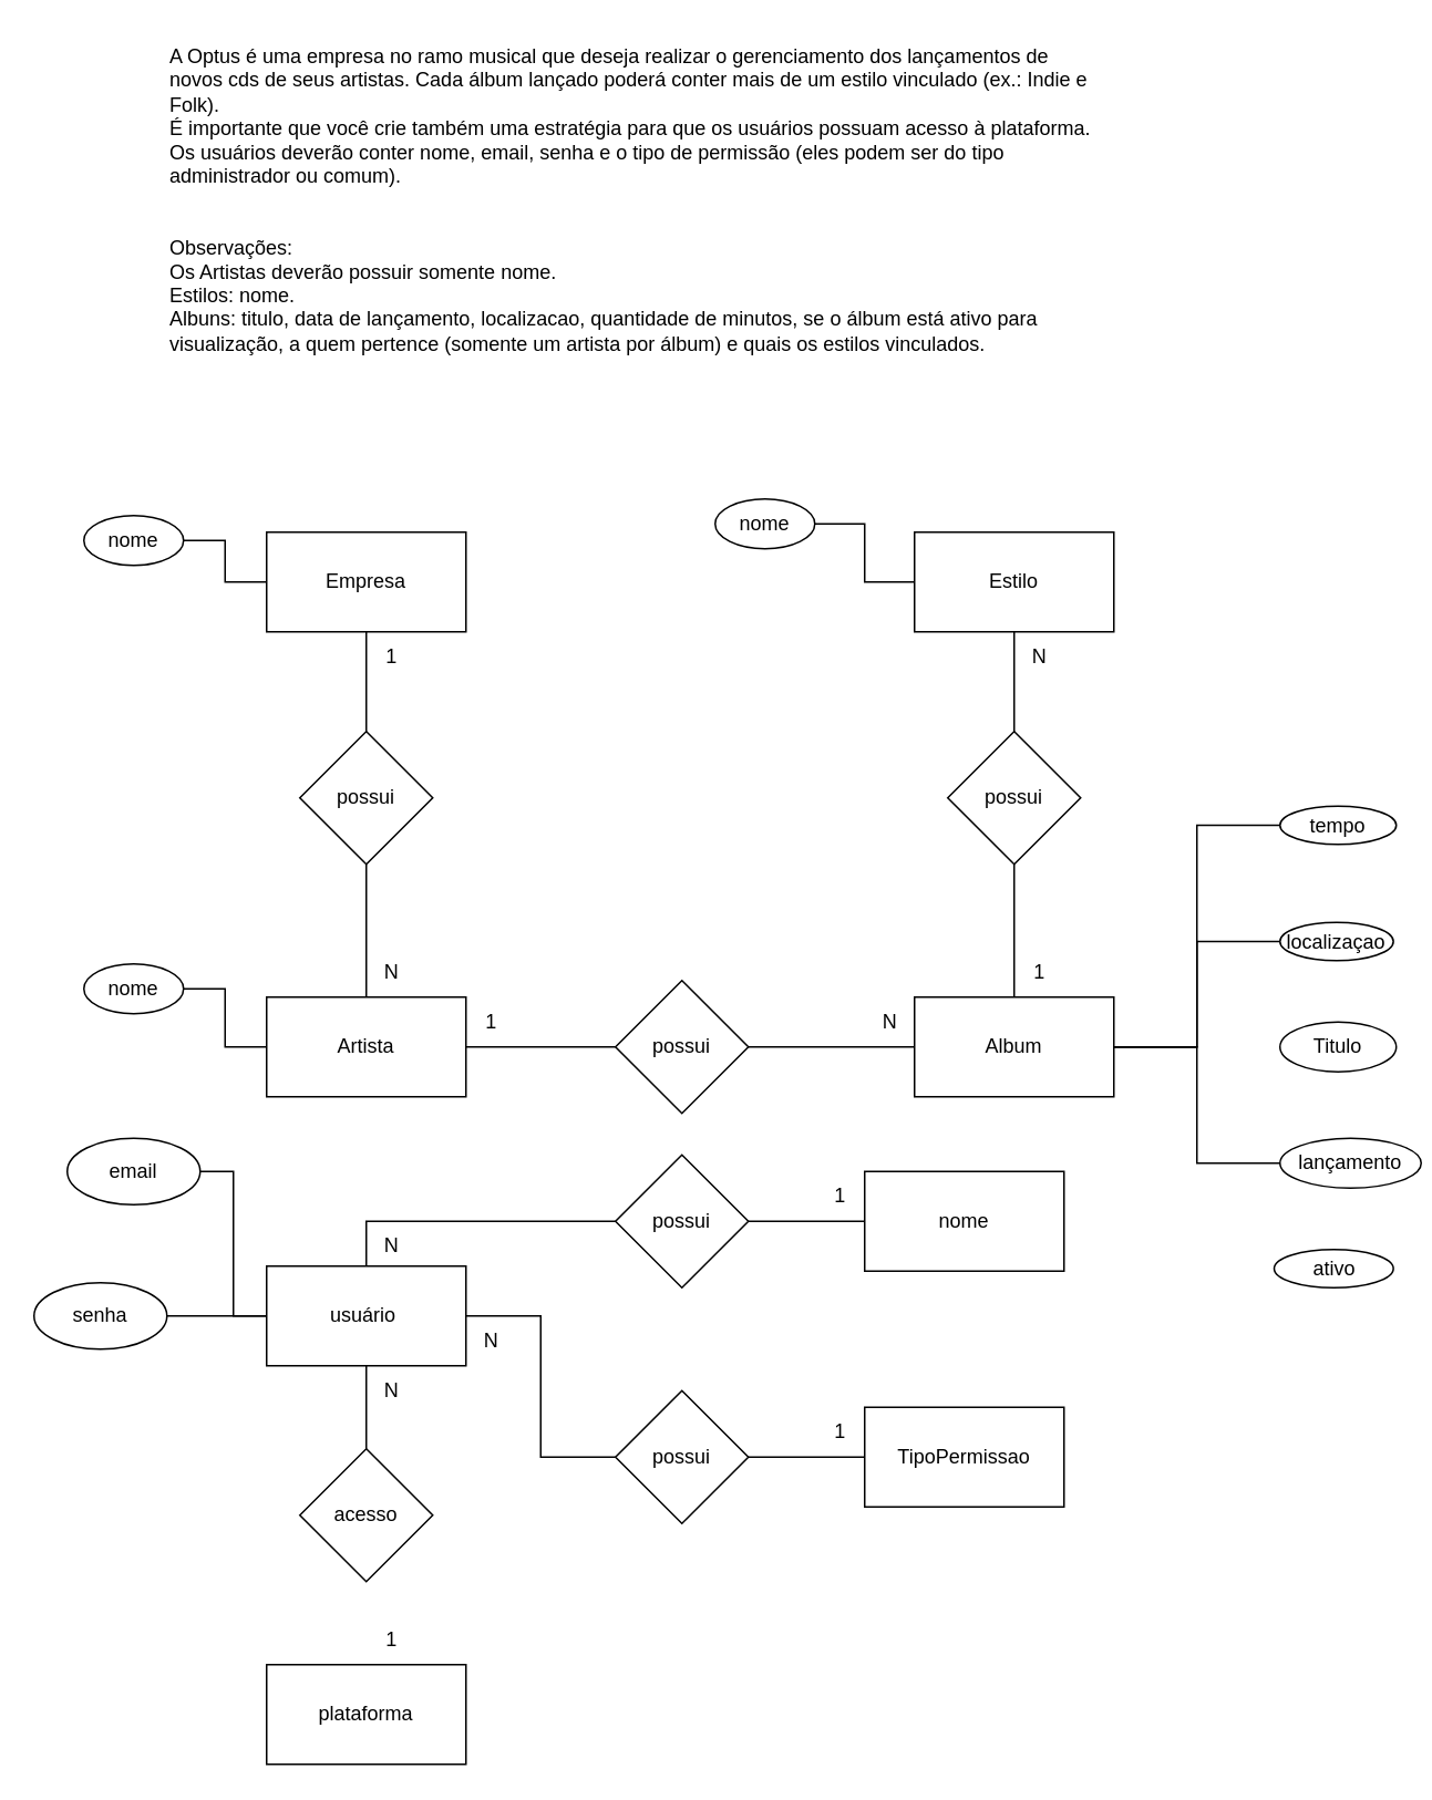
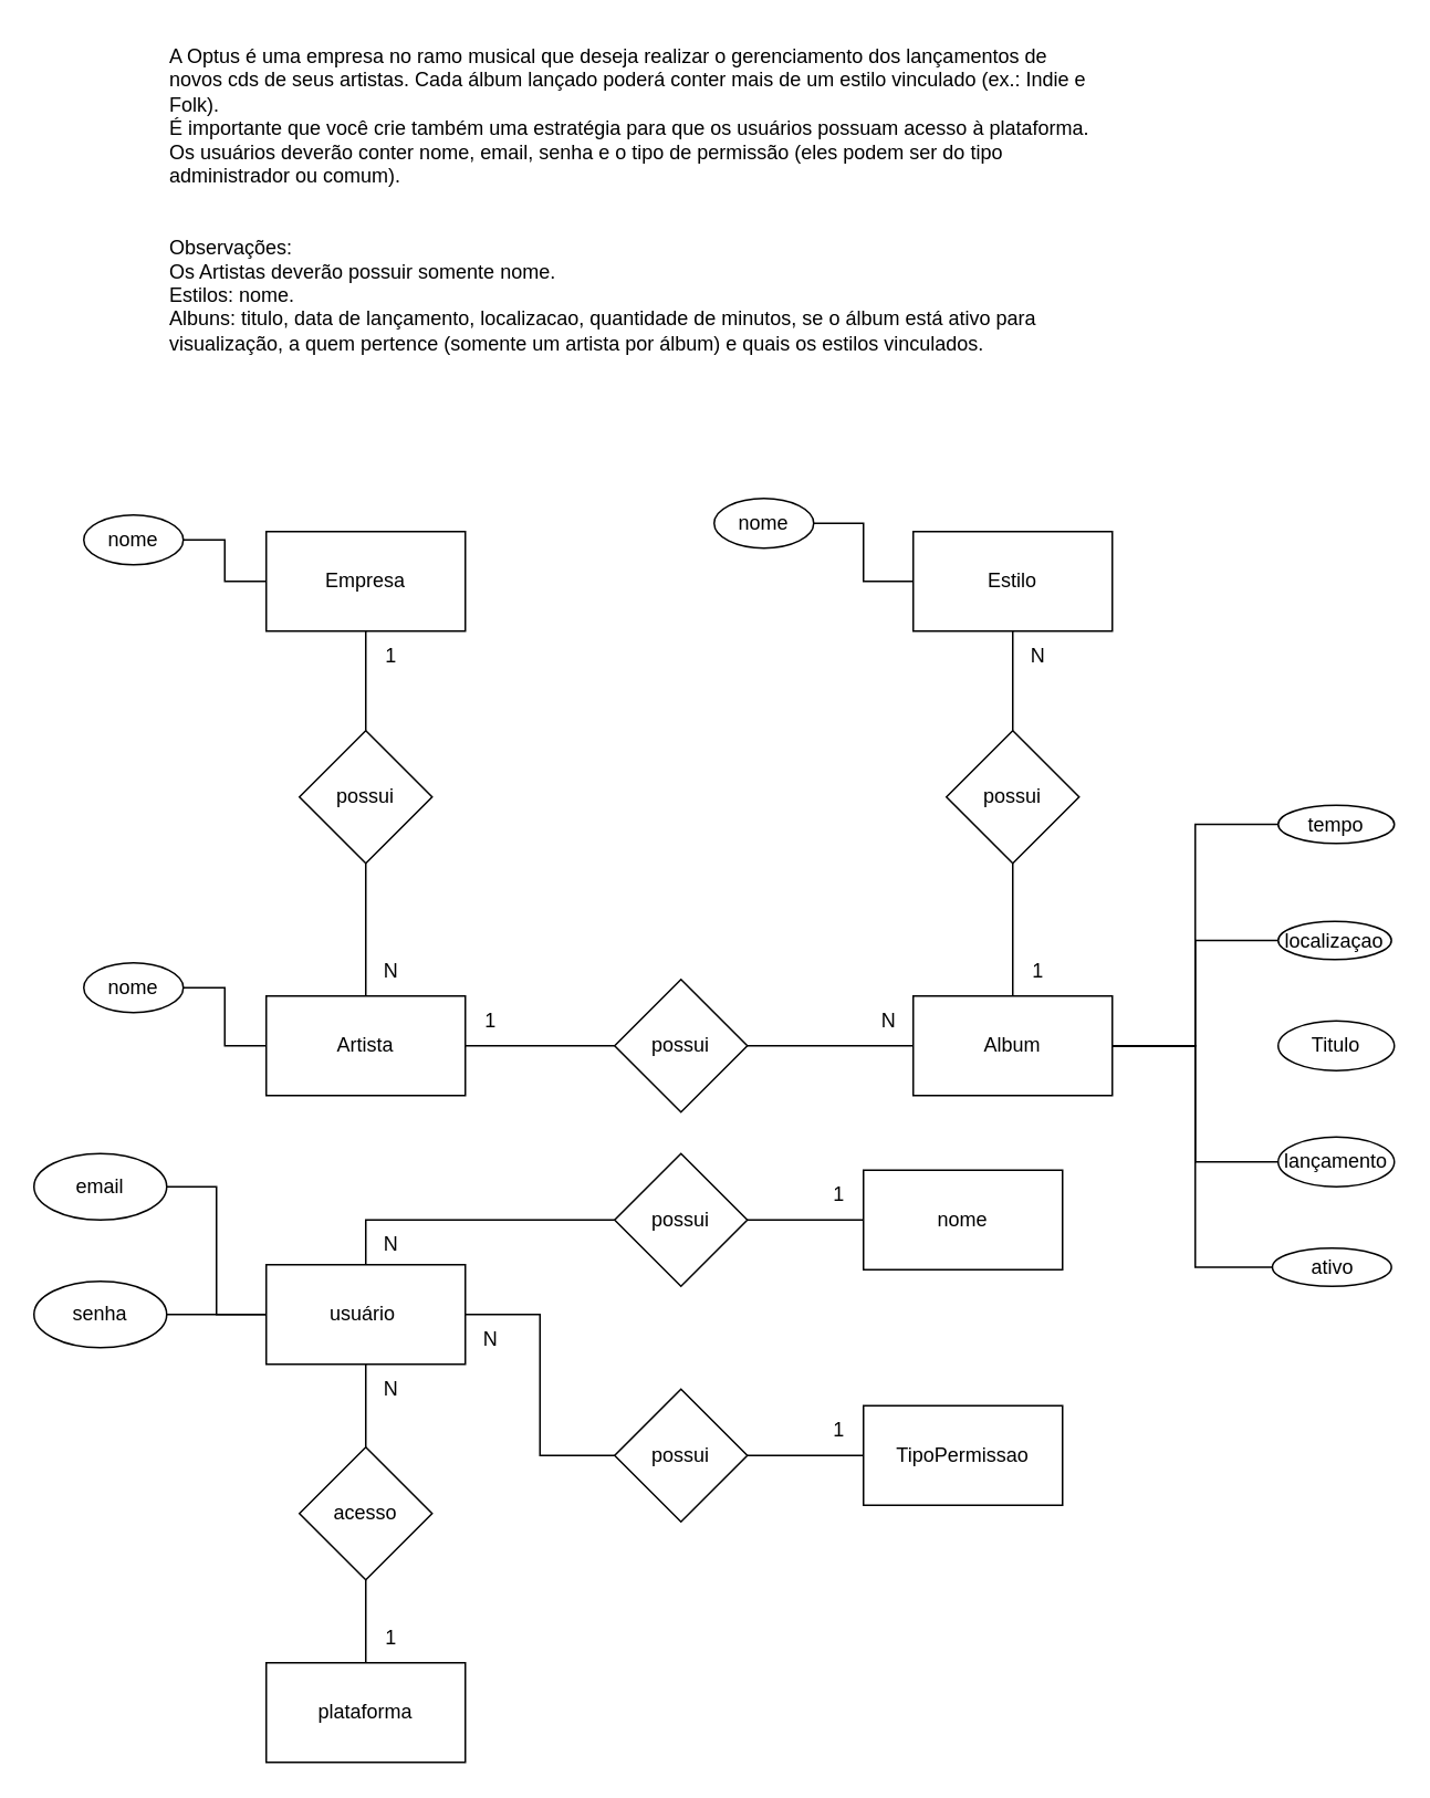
  <mxCell id="0" />
  <mxCell id="1" parent="0" />
  <mxCell id="2" value="A Optus é uma empresa no ramo musical que deseja realizar o gerenciamento dos lançamentos de novos cds de seus artistas. Cada álbum lançado poderá conter mais de um estilo vinculado (ex.: Indie e Folk).&#10;É importante que você crie também uma estratégia para que os usuários possuam acesso à plataforma.&#10;Os usuários deverão conter nome, email, senha e o tipo de permissão (eles podem ser do tipo administrador ou comum).&#10;&#10;&#10;Observações:&#10;Os Artistas deverão possuir somente nome.&#10;Estilos: nome.&#10;Albuns: titulo, data de lançamento, localizacao, quantidade de minutos, se o álbum está ativo para visualização, a quem pertence (somente um artista por álbum) e quais os estilos vinculados." style="text;whiteSpace=wrap;" parent="1" vertex="1"><mxGeometry x="100" y="20" width="560" height="230" as="geometry" /></mxCell>
  <mxCell id="3" style="edgeStyle=orthogonalEdgeStyle;rounded=0;orthogonalLoop=1;jettySize=auto;html=1;entryX=1;entryY=0.5;entryDx=0;entryDy=0;endArrow=none;endFill=0;" parent="1" source="4" target="18" edge="1"><mxGeometry relative="1" as="geometry" /></mxCell>
  <mxCell id="4" value="Empresa" style="rounded=0;whiteSpace=wrap;html=1;" parent="1" vertex="1"><mxGeometry x="160" y="320" width="120" height="60" as="geometry" /></mxCell>
  <mxCell id="5" style="edgeStyle=orthogonalEdgeStyle;rounded=0;orthogonalLoop=1;jettySize=auto;html=1;exitX=0;exitY=0.5;exitDx=0;exitDy=0;entryX=1;entryY=0.5;entryDx=0;entryDy=0;endArrow=none;endFill=0;" parent="1" source="6" target="19" edge="1"><mxGeometry relative="1" as="geometry" /></mxCell>
  <mxCell id="6" value="Artista" style="rounded=0;whiteSpace=wrap;html=1;" parent="1" vertex="1"><mxGeometry x="160" y="600" width="120" height="60" as="geometry" /></mxCell>
  <mxCell id="7" style="edgeStyle=orthogonalEdgeStyle;rounded=0;orthogonalLoop=1;jettySize=auto;html=1;entryX=0;entryY=0.5;entryDx=0;entryDy=0;endArrow=none;endFill=0;" edge="1" parent="1" source="11" target="32"><mxGeometry relative="1" as="geometry" /></mxCell>
  <mxCell id="8" style="edgeStyle=orthogonalEdgeStyle;rounded=0;orthogonalLoop=1;jettySize=auto;html=1;entryX=0;entryY=0.5;entryDx=0;entryDy=0;endArrow=none;endFill=0;" edge="1" parent="1" source="11" target="33"><mxGeometry relative="1" as="geometry" /></mxCell>
  <mxCell id="9" style="edgeStyle=orthogonalEdgeStyle;rounded=0;orthogonalLoop=1;jettySize=auto;html=1;entryX=0;entryY=0.5;entryDx=0;entryDy=0;endArrow=none;endFill=0;" edge="1" parent="1" source="11" target="35"><mxGeometry relative="1" as="geometry" /></mxCell>
+ <mxCell id="10" style="edgeStyle=orthogonalEdgeStyle;rounded=0;orthogonalLoop=1;jettySize=auto;html=1;entryX=0;entryY=0.5;entryDx=0;entryDy=0;endArrow=none;endFill=0;" edge="1" parent="1" source="11" target="34"><mxGeometry relative="1" as="geometry"><Array as="points"><mxPoint x="720" y="630" /><mxPoint x="720" y="764" /></Array></mxGeometry></mxCell>
  <mxCell id="11" value="Album" style="rounded=0;whiteSpace=wrap;html=1;" parent="1" vertex="1"><mxGeometry x="550" y="600" width="120" height="60" as="geometry" /></mxCell>
  <mxCell id="12" value="Estilo" style="rounded=0;whiteSpace=wrap;html=1;" parent="1" vertex="1"><mxGeometry x="550" y="320" width="120" height="60" as="geometry" /></mxCell>
  <mxCell id="13" style="edgeStyle=orthogonalEdgeStyle;rounded=0;orthogonalLoop=1;jettySize=auto;html=1;entryX=0.5;entryY=1;entryDx=0;entryDy=0;endArrow=none;endFill=0;" parent="1" source="15" target="4" edge="1"><mxGeometry relative="1" as="geometry" /></mxCell>
  <mxCell id="14" style="edgeStyle=orthogonalEdgeStyle;rounded=0;orthogonalLoop=1;jettySize=auto;html=1;endArrow=none;endFill=0;" parent="1" source="15" target="6" edge="1"><mxGeometry relative="1" as="geometry" /></mxCell>
  <mxCell id="15" value="possui" style="rhombus;whiteSpace=wrap;html=1;" parent="1" vertex="1"><mxGeometry x="180" y="440" width="80" height="80" as="geometry" /></mxCell>
  <mxCell id="16" value="N" style="text;html=1;align=center;verticalAlign=middle;resizable=0;points=[];autosize=1;strokeColor=none;fillColor=none;" parent="1" vertex="1"><mxGeometry x="220" y="570" width="30" height="30" as="geometry" /></mxCell>
  <mxCell id="17" value="1" style="text;html=1;align=center;verticalAlign=middle;resizable=0;points=[];autosize=1;strokeColor=none;fillColor=none;" parent="1" vertex="1"><mxGeometry x="220" y="380" width="30" height="30" as="geometry" /></mxCell>
  <mxCell id="18" value="nome" style="ellipse;whiteSpace=wrap;html=1;" parent="1" vertex="1"><mxGeometry x="50" y="310" width="60" height="30" as="geometry" /></mxCell>
  <mxCell id="19" value="nome" style="ellipse;whiteSpace=wrap;html=1;" parent="1" vertex="1"><mxGeometry x="50" y="580" width="60" height="30" as="geometry" /></mxCell>
  <mxCell id="20" style="edgeStyle=orthogonalEdgeStyle;rounded=0;orthogonalLoop=1;jettySize=auto;html=1;entryX=0;entryY=0.5;entryDx=0;entryDy=0;endArrow=none;endFill=0;" parent="1" source="22" target="11" edge="1"><mxGeometry relative="1" as="geometry" /></mxCell>
  <mxCell id="21" style="edgeStyle=orthogonalEdgeStyle;rounded=0;orthogonalLoop=1;jettySize=auto;html=1;entryX=1;entryY=0.5;entryDx=0;entryDy=0;endArrow=none;endFill=0;" parent="1" source="22" target="6" edge="1"><mxGeometry relative="1" as="geometry" /></mxCell>
  <mxCell id="22" value="possui" style="rhombus;whiteSpace=wrap;html=1;" parent="1" vertex="1"><mxGeometry x="370" y="590" width="80" height="80" as="geometry" /></mxCell>
  <mxCell id="23" style="edgeStyle=orthogonalEdgeStyle;rounded=0;orthogonalLoop=1;jettySize=auto;html=1;entryX=0.5;entryY=1;entryDx=0;entryDy=0;endArrow=none;endFill=0;" parent="1" source="25" target="12" edge="1"><mxGeometry relative="1" as="geometry" /></mxCell>
  <mxCell id="24" style="edgeStyle=orthogonalEdgeStyle;rounded=0;orthogonalLoop=1;jettySize=auto;html=1;entryX=0.5;entryY=0;entryDx=0;entryDy=0;endArrow=none;endFill=0;" parent="1" source="25" target="11" edge="1"><mxGeometry relative="1" as="geometry" /></mxCell>
  <mxCell id="25" value="possui" style="rhombus;whiteSpace=wrap;html=1;" parent="1" vertex="1"><mxGeometry x="570" y="440" width="80" height="80" as="geometry" /></mxCell>
  <mxCell id="26" value="N" style="text;html=1;align=center;verticalAlign=middle;resizable=0;points=[];autosize=1;strokeColor=none;fillColor=none;" parent="1" vertex="1"><mxGeometry x="520" y="600" width="30" height="30" as="geometry" /></mxCell>
  <mxCell id="27" value="1" style="text;html=1;align=center;verticalAlign=middle;resizable=0;points=[];autosize=1;strokeColor=none;fillColor=none;" parent="1" vertex="1"><mxGeometry x="280" y="600" width="30" height="30" as="geometry" /></mxCell>
  <mxCell id="28" value="1" style="text;html=1;align=center;verticalAlign=middle;resizable=0;points=[];autosize=1;strokeColor=none;fillColor=none;" parent="1" vertex="1"><mxGeometry x="610" y="570" width="30" height="30" as="geometry" /></mxCell>
  <mxCell id="29" value="N" style="text;html=1;align=center;verticalAlign=middle;resizable=0;points=[];autosize=1;strokeColor=none;fillColor=none;" parent="1" vertex="1"><mxGeometry x="610" y="380" width="30" height="30" as="geometry" /></mxCell>
  <mxCell id="30" style="edgeStyle=orthogonalEdgeStyle;rounded=0;orthogonalLoop=1;jettySize=auto;html=1;entryX=0;entryY=0.5;entryDx=0;entryDy=0;endArrow=none;endFill=0;" parent="1" source="31" target="12" edge="1"><mxGeometry relative="1" as="geometry" /></mxCell>
  <mxCell id="31" value="nome" style="ellipse;whiteSpace=wrap;html=1;" parent="1" vertex="1"><mxGeometry x="430" y="300" width="60" height="30" as="geometry" /></mxCell>
  <mxCell id="32" value="localizaçao" style="ellipse;whiteSpace=wrap;html=1;" parent="1" vertex="1"><mxGeometry x="770" y="555" width="68.25" height="23" as="geometry" /></mxCell>
  <mxCell id="33" value="tempo" style="ellipse;whiteSpace=wrap;html=1;" parent="1" vertex="1"><mxGeometry x="770" y="485" width="70" height="23" as="geometry" /></mxCell>
  <mxCell id="34" value="ativo" style="ellipse;whiteSpace=wrap;html=1;" parent="1" vertex="1"><mxGeometry x="766.5" y="752" width="71.75" height="23" as="geometry" /></mxCell>
- <mxCell id="35" value="lançamento" style="ellipse;whiteSpace=wrap;html=1;" parent="1" vertex="1"><mxGeometry x="770" y="685" width="85" height="30" as="geometry" /></mxCell>
+ <mxCell id="35" value="lançamento" style="ellipse;whiteSpace=wrap;html=1;" parent="1" vertex="1"><mxGeometry x="770" y="685" width="70" height="30" as="geometry" /></mxCell>
  <mxCell id="36" value="Titulo" style="ellipse;whiteSpace=wrap;html=1;" parent="1" vertex="1"><mxGeometry x="770" y="615" width="70" height="30" as="geometry" /></mxCell>
  <mxCell id="37" style="edgeStyle=orthogonalEdgeStyle;rounded=0;orthogonalLoop=1;jettySize=auto;html=1;entryX=0.5;entryY=0;entryDx=0;entryDy=0;endArrow=none;endFill=0;" edge="1" parent="1" source="41" target="43"><mxGeometry relative="1" as="geometry" /></mxCell>
  <mxCell id="38" style="edgeStyle=orthogonalEdgeStyle;rounded=0;orthogonalLoop=1;jettySize=auto;html=1;entryX=0;entryY=0.5;entryDx=0;entryDy=0;endArrow=none;endFill=0;exitX=0.5;exitY=0;exitDx=0;exitDy=0;" edge="1" parent="1" source="41" target="48"><mxGeometry relative="1" as="geometry" /></mxCell>
  <mxCell id="39" style="edgeStyle=orthogonalEdgeStyle;rounded=0;orthogonalLoop=1;jettySize=auto;html=1;entryX=1;entryY=0.5;entryDx=0;entryDy=0;endArrow=none;endFill=0;" edge="1" parent="1" source="41" target="52"><mxGeometry relative="1" as="geometry" /></mxCell>
  <mxCell id="40" style="edgeStyle=orthogonalEdgeStyle;rounded=0;orthogonalLoop=1;jettySize=auto;html=1;entryX=1;entryY=0.5;entryDx=0;entryDy=0;endArrow=none;endFill=0;" edge="1" parent="1" source="41" target="53"><mxGeometry relative="1" as="geometry" /></mxCell>
  <mxCell id="41" value="usuário&amp;nbsp;" style="rounded=0;whiteSpace=wrap;html=1;" vertex="1" parent="1"><mxGeometry x="160" y="762" width="120" height="60" as="geometry" /></mxCell>
+ <mxCell id="42" style="edgeStyle=orthogonalEdgeStyle;rounded=0;orthogonalLoop=1;jettySize=auto;html=1;entryX=0.5;entryY=0;entryDx=0;entryDy=0;endArrow=none;endFill=0;" edge="1" parent="1" source="43" target="44"><mxGeometry relative="1" as="geometry" /></mxCell>
  <mxCell id="43" value="acesso" style="rhombus;whiteSpace=wrap;html=1;" vertex="1" parent="1"><mxGeometry x="180" y="872" width="80" height="80" as="geometry" /></mxCell>
  <mxCell id="44" value="plataforma" style="rounded=0;whiteSpace=wrap;html=1;" vertex="1" parent="1"><mxGeometry x="160" y="1002" width="120" height="60" as="geometry" /></mxCell>
  <mxCell id="45" value="TipoPermissao" style="rounded=0;whiteSpace=wrap;html=1;" vertex="1" parent="1"><mxGeometry x="520" y="847" width="120" height="60" as="geometry" /></mxCell>
  <mxCell id="46" value="nome" style="rounded=0;whiteSpace=wrap;html=1;" vertex="1" parent="1"><mxGeometry x="520" y="705" width="120" height="60" as="geometry" /></mxCell>
  <mxCell id="47" style="edgeStyle=orthogonalEdgeStyle;rounded=0;orthogonalLoop=1;jettySize=auto;html=1;entryX=0;entryY=0.5;entryDx=0;entryDy=0;endArrow=none;endFill=0;" edge="1" parent="1" source="48" target="46"><mxGeometry relative="1" as="geometry" /></mxCell>
  <mxCell id="48" value="possui" style="rhombus;whiteSpace=wrap;html=1;" vertex="1" parent="1"><mxGeometry x="370" y="695" width="80" height="80" as="geometry" /></mxCell>
  <mxCell id="49" style="edgeStyle=orthogonalEdgeStyle;rounded=0;orthogonalLoop=1;jettySize=auto;html=1;entryX=0;entryY=0.5;entryDx=0;entryDy=0;endArrow=none;endFill=0;" edge="1" parent="1" source="51" target="45"><mxGeometry relative="1" as="geometry" /></mxCell>
  <mxCell id="50" style="edgeStyle=orthogonalEdgeStyle;rounded=0;orthogonalLoop=1;jettySize=auto;html=1;entryX=1;entryY=0.5;entryDx=0;entryDy=0;endArrow=none;endFill=0;" edge="1" parent="1" source="51" target="41"><mxGeometry relative="1" as="geometry" /></mxCell>
  <mxCell id="51" value="possui" style="rhombus;whiteSpace=wrap;html=1;" vertex="1" parent="1"><mxGeometry x="370" y="837" width="80" height="80" as="geometry" /></mxCell>
- <mxCell id="52" value="email" style="ellipse;whiteSpace=wrap;html=1;" vertex="1" parent="1"><mxGeometry x="40" y="685" width="80" height="40" as="geometry" /></mxCell>
+ <mxCell id="52" value="email" style="ellipse;whiteSpace=wrap;html=1;" vertex="1" parent="1"><mxGeometry x="20" y="695" width="80" height="40" as="geometry" /></mxCell>
  <mxCell id="53" value="senha" style="ellipse;whiteSpace=wrap;html=1;" vertex="1" parent="1"><mxGeometry x="20" y="772" width="80" height="40" as="geometry" /></mxCell>
  <mxCell id="54" value="N" style="text;html=1;align=center;verticalAlign=middle;resizable=0;points=[];autosize=1;strokeColor=none;fillColor=none;" vertex="1" parent="1"><mxGeometry x="220" y="735" width="30" height="30" as="geometry" /></mxCell>
  <mxCell id="55" value="1" style="text;html=1;align=center;verticalAlign=middle;resizable=0;points=[];autosize=1;strokeColor=none;fillColor=none;" vertex="1" parent="1"><mxGeometry x="490" y="705" width="30" height="30" as="geometry" /></mxCell>
  <mxCell id="56" value="1" style="text;html=1;align=center;verticalAlign=middle;resizable=0;points=[];autosize=1;strokeColor=none;fillColor=none;" vertex="1" parent="1"><mxGeometry x="490" y="847" width="30" height="30" as="geometry" /></mxCell>
  <mxCell id="57" value="N" style="text;html=1;align=center;verticalAlign=middle;resizable=0;points=[];autosize=1;strokeColor=none;fillColor=none;" vertex="1" parent="1"><mxGeometry x="280" y="792" width="30" height="30" as="geometry" /></mxCell>
  <mxCell id="58" value="N" style="text;html=1;align=center;verticalAlign=middle;resizable=0;points=[];autosize=1;strokeColor=none;fillColor=none;" vertex="1" parent="1"><mxGeometry x="220" y="822" width="30" height="30" as="geometry" /></mxCell>
  <mxCell id="59" value="1" style="text;html=1;align=center;verticalAlign=middle;resizable=0;points=[];autosize=1;strokeColor=none;fillColor=none;" vertex="1" parent="1"><mxGeometry x="220" y="972" width="30" height="30" as="geometry" /></mxCell>
